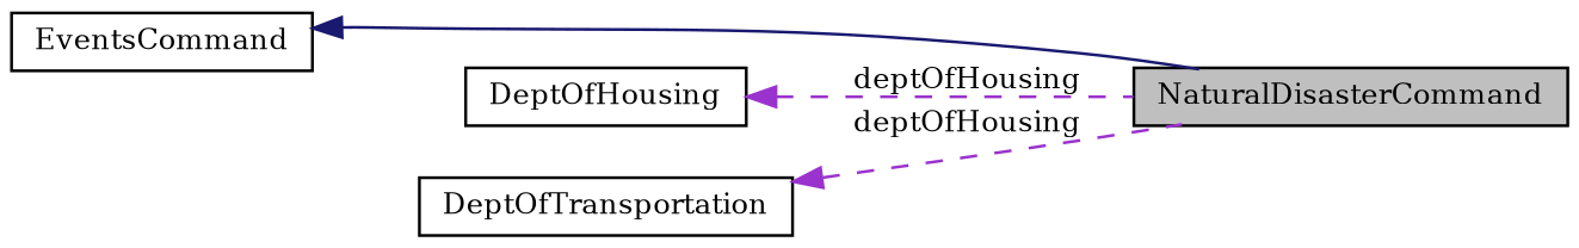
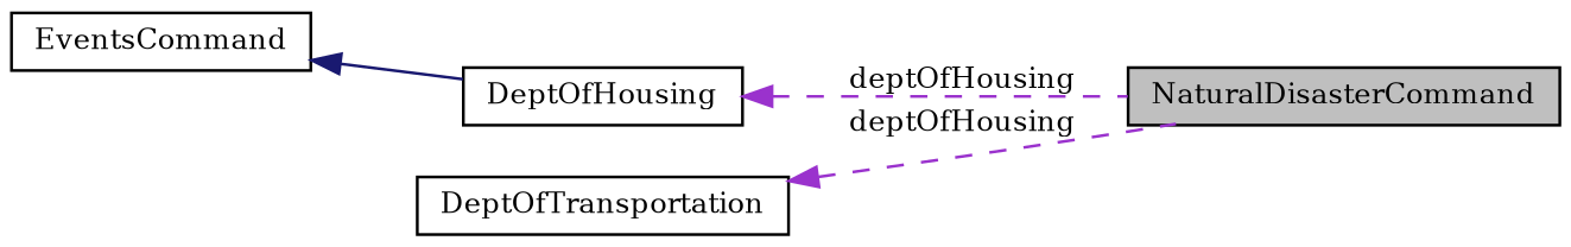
  digraph {
    fontname="DejaVu Serif"
    rankdir=LR
    node [color=black fillcolor=white fontname="DejaVu Serif" fontsize=10 shape=record style=filled]
    edge [color=darkorchid3 dir=back fontname="DejaVu Serif" fontsize=10 labelfontname=Helvetica labelfontsize=10 style=dashed]
    n1 [fillcolor=grey75 fontcolor=black height=0.2 label=NaturalDisasterCommand width=0.4]
    n2 [height=0.2 label=EventsCommand width=0.4]
    n3 [height=0.2 label=DeptOfTransportation width=0.4]
    n4 [height=0.2 label=DeptOfHousing width=0.4]
-   n2 -> n1 [color=midnightblue style=solid]
+   n2 -> n4 [color=midnightblue style=solid]
    n3 -> n1 [label=" deptOfHousing"]
    n4 -> n1 [label=" deptOfHousing"]
  }
